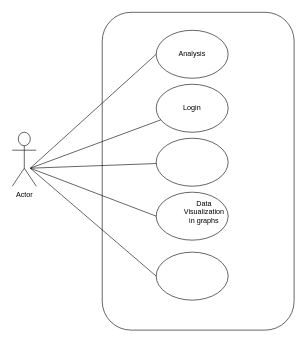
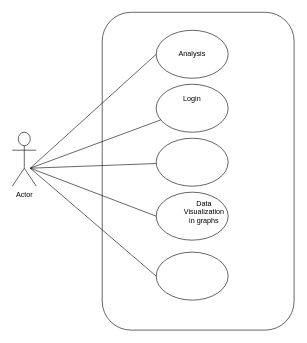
  <mxCell id="0" />
  <mxCell id="1" parent="0" />
  <mxCell id="2" value="Actor" style="shape=umlActor;verticalLabelPosition=bottom;labelBackgroundColor=#ffffff;verticalAlign=top;html=1;outlineConnect=0;" vertex="1" parent="1"><mxGeometry x="20" y="220" width="40" height="90" as="geometry" /></mxCell>
  <mxCell id="3" value="" style="rounded=1;whiteSpace=wrap;html=1;" vertex="1" parent="1"><mxGeometry x="170" y="20" width="320" height="530" as="geometry" /></mxCell>
  <mxCell id="4" value="" style="ellipse;whiteSpace=wrap;html=1;" vertex="1" parent="1"><mxGeometry x="260" y="50" width="120" height="80" as="geometry" /></mxCell>
  <mxCell id="5" value="" style="ellipse;whiteSpace=wrap;html=1;" vertex="1" parent="1"><mxGeometry x="260" y="140" width="120" height="80" as="geometry" /></mxCell>
  <mxCell id="6" value="" style="ellipse;whiteSpace=wrap;html=1;" vertex="1" parent="1"><mxGeometry x="260" y="230" width="120" height="80" as="geometry" /></mxCell>
  <mxCell id="7" value="" style="ellipse;whiteSpace=wrap;html=1;" vertex="1" parent="1"><mxGeometry x="260" y="320" width="120" height="80" as="geometry" /></mxCell>
  <mxCell id="8" value="" style="ellipse;whiteSpace=wrap;html=1;" vertex="1" parent="1"><mxGeometry x="260" y="420" width="120" height="80" as="geometry" /></mxCell>
  <mxCell id="9" value="Analysis" style="text;html=1;strokeColor=none;fillColor=none;align=center;verticalAlign=middle;whiteSpace=wrap;rounded=0;" vertex="1" parent="1"><mxGeometry x="300" y="80" width="40" height="20" as="geometry" /></mxCell>
- <mxCell id="10" value="Login" style="text;html=1;strokeColor=none;fillColor=none;align=center;verticalAlign=middle;whiteSpace=wrap;rounded=0;" vertex="1" parent="1"><mxGeometry x="300" y="170" width="40" height="20" as="geometry" /></mxCell>
+ <mxCell id="10" value="Login" style="text;html=1;strokeColor=none;fillColor=none;align=center;verticalAlign=middle;whiteSpace=wrap;rounded=0;" vertex="1" parent="1"><mxGeometry x="300" y="155" width="40" height="20" as="geometry" /></mxCell>
  <mxCell id="11" value="Data Visualization&lt;br&gt;in graphs&lt;br&gt;&lt;br&gt;" style="text;html=1;strokeColor=none;fillColor=none;align=center;verticalAlign=middle;whiteSpace=wrap;rounded=0;" vertex="1" parent="1"><mxGeometry x="320" y="350" width="40" height="20" as="geometry" /></mxCell>
  <mxCell id="12" value="" style="endArrow=none;html=1;entryX=0;entryY=0.5;entryDx=0;entryDy=0;" edge="1" parent="1" target="4"><mxGeometry width="50" height="50" relative="1" as="geometry"><mxPoint x="50" y="280" as="sourcePoint" /><mxPoint x="90" y="230" as="targetPoint" /></mxGeometry></mxCell>
  <mxCell id="13" value="" style="endArrow=none;html=1;" edge="1" parent="1" target="5"><mxGeometry width="50" height="50" relative="1" as="geometry"><mxPoint x="50" y="280" as="sourcePoint" /><mxPoint x="85" y="245" as="targetPoint" /></mxGeometry></mxCell>
  <mxCell id="14" value="" style="endArrow=none;html=1;" edge="1" parent="1" target="6"><mxGeometry width="50" height="50" relative="1" as="geometry"><mxPoint x="50" y="280" as="sourcePoint" /><mxPoint x="100" y="255" as="targetPoint" /></mxGeometry></mxCell>
  <mxCell id="15" value="" style="endArrow=none;html=1;entryX=0;entryY=0.5;entryDx=0;entryDy=0;" edge="1" parent="1" target="7"><mxGeometry width="50" height="50" relative="1" as="geometry"><mxPoint x="50" y="280" as="sourcePoint" /><mxPoint x="100" y="245" as="targetPoint" /></mxGeometry></mxCell>
  <mxCell id="16" value="" style="endArrow=none;html=1;entryX=0;entryY=0.5;entryDx=0;entryDy=0;" edge="1" parent="1" target="8"><mxGeometry width="50" height="50" relative="1" as="geometry"><mxPoint x="50" y="280" as="sourcePoint" /><mxPoint x="90" y="245" as="targetPoint" /></mxGeometry></mxCell>
